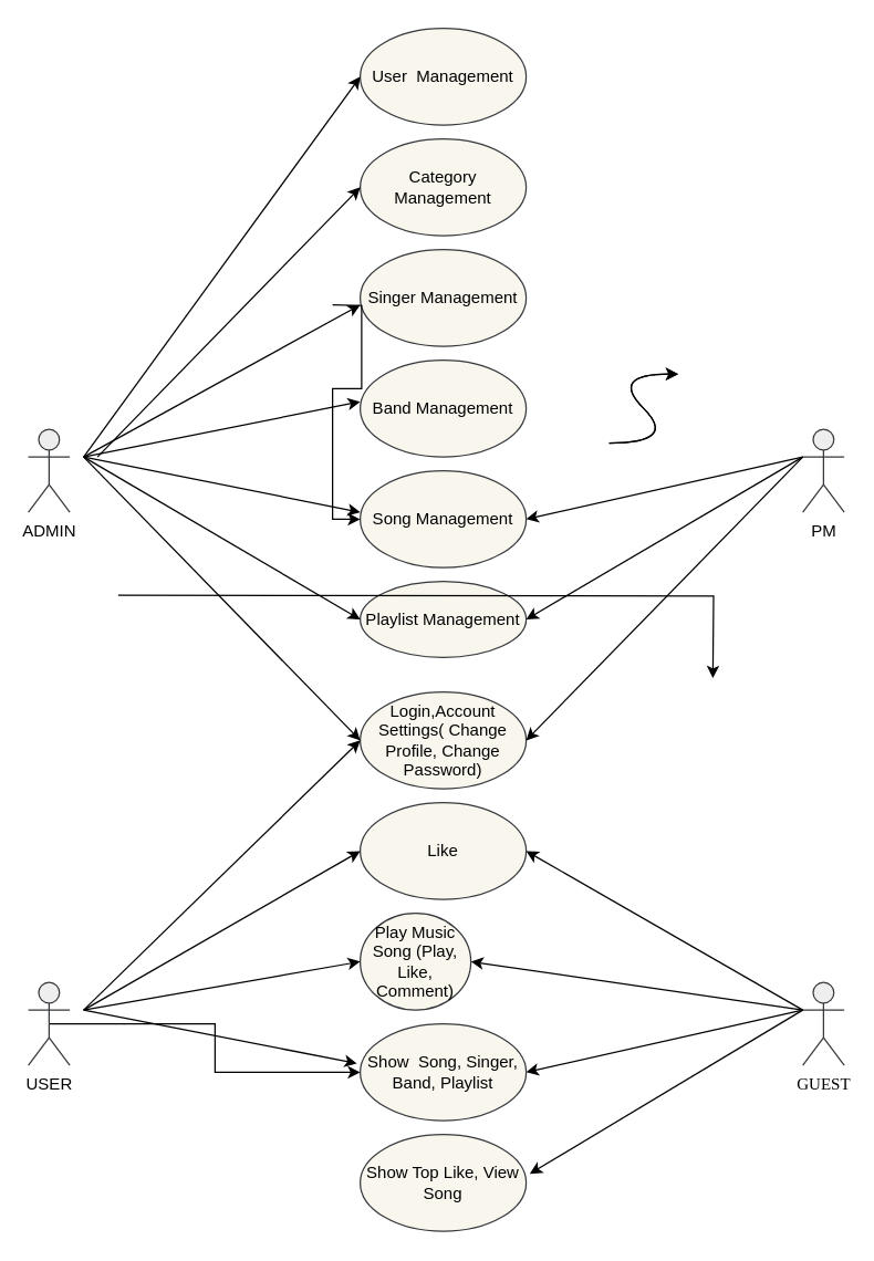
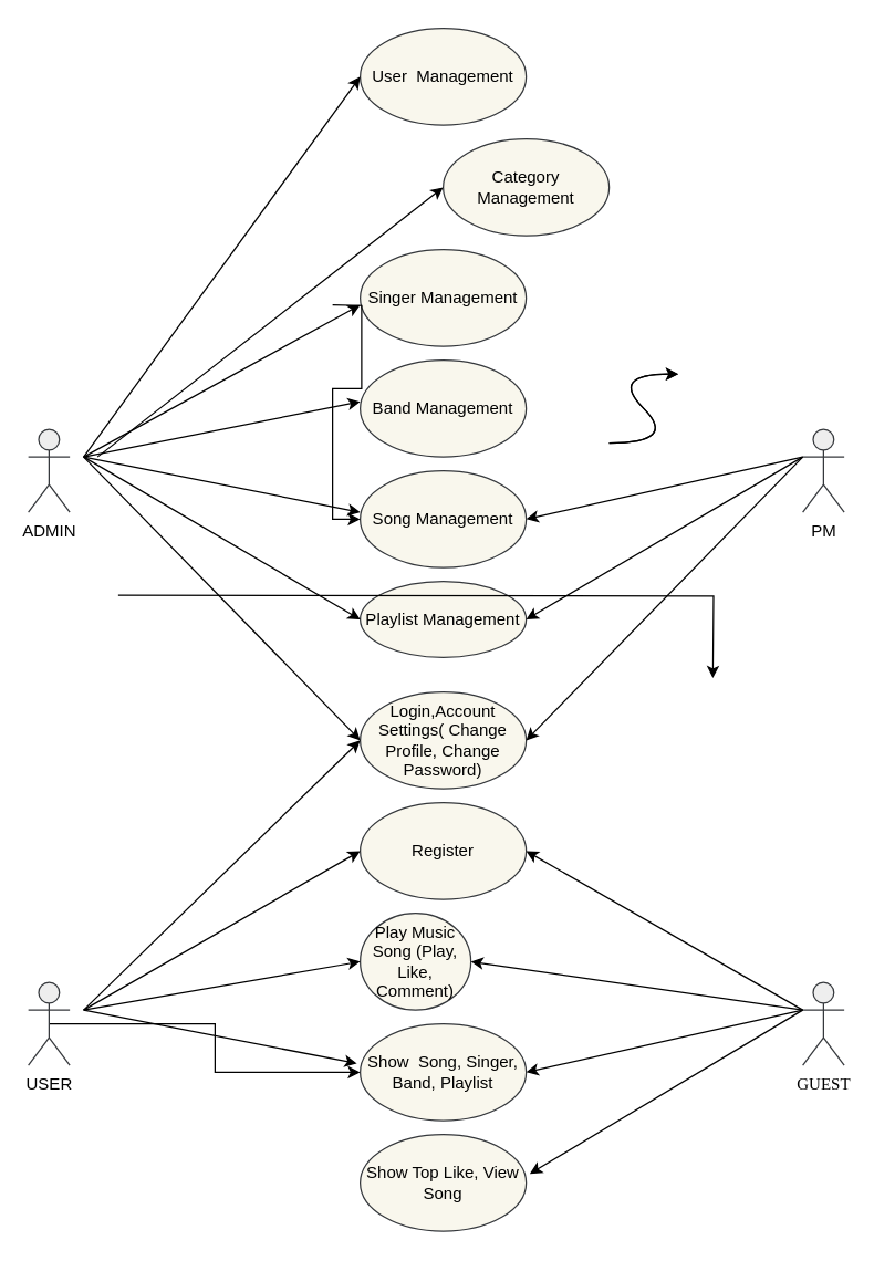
  <mxCell id="0" />
  <mxCell id="1" parent="0" />
  <mxCell id="2" value="User&amp;nbsp; Management" style="ellipse;whiteSpace=wrap;html=1;fillColor=#F9F7ED;strokeColor=#36393d;fontColor=#000000;" vertex="1" parent="1"><mxGeometry x="260" y="20" width="120" height="70" as="geometry" /></mxCell>
  <mxCell id="3" value="&lt;p&gt;Song Management&lt;/p&gt;" style="ellipse;whiteSpace=wrap;html=1;fillColor=#f9f7ed;strokeColor=#36393d;fontColor=#000000;" vertex="1" parent="1"><mxGeometry x="260" y="340" width="120" height="70" as="geometry" /></mxCell>
  <mxCell id="4" value="Singer Management" style="ellipse;whiteSpace=wrap;html=1;fillColor=#f9f7ed;strokeColor=#36393d;fontColor=#000000;" vertex="1" parent="1"><mxGeometry x="260" y="180" width="120" height="70" as="geometry" /></mxCell>
  <mxCell id="5" value="Band Management" style="ellipse;whiteSpace=wrap;html=1;fillColor=#f9f7ed;strokeColor=#36393d;fontColor=#000000;" vertex="1" parent="1"><mxGeometry x="260" y="260" width="120" height="70" as="geometry" /></mxCell>
  <mxCell id="6" style="edgeStyle=orthogonalEdgeStyle;rounded=0;orthogonalLoop=1;jettySize=auto;html=1;fontFamily=Times New Roman;fontColor=#000000;entryX=0;entryY=0.5;entryDx=0;entryDy=0;" edge="1" parent="1" target="3"><mxGeometry relative="1" as="geometry"><mxPoint x="120" y="330" as="targetPoint" /><mxPoint x="240" y="220" as="sourcePoint" /></mxGeometry></mxCell>
  <mxCell id="7" value="&lt;font color=&quot;#000000&quot;&gt;ADMIN&lt;/font&gt;" style="shape=umlActor;verticalLabelPosition=bottom;verticalAlign=top;html=1;outlineConnect=0;fillColor=#eeeeee;strokeColor=#36393d;" vertex="1" parent="1"><mxGeometry x="20" y="310" width="30" height="60" as="geometry" /></mxCell>
  <mxCell id="8" value="Playlist Management" style="ellipse;whiteSpace=wrap;html=1;fillColor=#f9f7ed;strokeColor=#36393d;fontColor=#000000;" vertex="1" parent="1"><mxGeometry x="260" y="420" width="120" height="55" as="geometry" /></mxCell>
  <mxCell id="9" value="Login,Account Settings( Change Profile, Change Password)" style="ellipse;whiteSpace=wrap;html=1;fillColor=#f9f7ed;strokeColor=#36393d;fontColor=#000000;" vertex="1" parent="1"><mxGeometry x="260" y="500" width="120" height="70" as="geometry" /></mxCell>
  <mxCell id="10" value="Play Music Song (Play, Like, Comment)" style="ellipse;whiteSpace=wrap;html=1;fillColor=#f9f7ed;strokeColor=#36393d;fontColor=#000000;" vertex="1" parent="1"><mxGeometry x="260" y="660" width="80" height="70" as="geometry" /></mxCell>
  <mxCell id="11" style="edgeStyle=orthogonalEdgeStyle;rounded=0;orthogonalLoop=1;jettySize=auto;html=1;exitX=0.5;exitY=0.5;exitDx=0;exitDy=0;exitPerimeter=0;fontFamily=Times New Roman;fontColor=#000000;" edge="1" parent="1"><mxGeometry relative="1" as="geometry"><mxPoint x="85" y="430" as="sourcePoint" /><mxPoint x="515" y="490" as="targetPoint" /></mxGeometry></mxCell>
  <mxCell id="12" style="edgeStyle=orthogonalEdgeStyle;rounded=0;orthogonalLoop=1;jettySize=auto;html=1;exitX=0.5;exitY=0.5;exitDx=0;exitDy=0;exitPerimeter=0;fontFamily=Times New Roman;fontColor=#000000;" edge="1" parent="1" source="13" target="30"><mxGeometry relative="1" as="geometry" /></mxCell>
  <mxCell id="13" value="&lt;font color=&quot;#000000&quot;&gt;USER&lt;/font&gt;" style="shape=umlActor;verticalLabelPosition=bottom;verticalAlign=top;html=1;outlineConnect=0;fillColor=#eeeeee;strokeColor=#36393d;" vertex="1" parent="1"><mxGeometry x="20" y="710" width="30" height="60" as="geometry" /></mxCell>
  <mxCell id="14" value="&lt;font color=&quot;#000000&quot;&gt;PM&lt;/font&gt;" style="shape=umlActor;verticalLabelPosition=bottom;verticalAlign=top;html=1;outlineConnect=0;fillColor=#eeeeee;strokeColor=#36393d;" vertex="1" parent="1"><mxGeometry x="580" y="310" width="30" height="60" as="geometry" /></mxCell>
  <mxCell id="15" value="GUEST" style="shape=umlActor;verticalLabelPosition=bottom;verticalAlign=top;html=1;outlineConnect=0;fillColor=#eeeeee;strokeColor=#36393d;fontFamily=Times New Roman;fontColor=#000000;" vertex="1" parent="1"><mxGeometry x="580" y="710" width="30" height="60" as="geometry" /></mxCell>
  <mxCell id="16" value="" style="curved=1;endArrow=classic;html=1;rounded=0;fontFamily=Times New Roman;fontColor=#000000;" edge="1" parent="1"><mxGeometry width="50" height="50" relative="1" as="geometry"><mxPoint x="440" y="320" as="sourcePoint" /><mxPoint x="490" y="270" as="targetPoint" /><Array as="points"><mxPoint x="490" y="320" /><mxPoint x="440" y="270" /></Array></mxGeometry></mxCell>
  <mxCell id="17" value="" style="curved=1;endArrow=classic;html=1;rounded=0;fontFamily=Times New Roman;fontColor=#000000;" edge="1" parent="1"><mxGeometry width="50" height="50" relative="1" as="geometry"><mxPoint x="440" y="320" as="sourcePoint" /><mxPoint x="490" y="270" as="targetPoint" /><Array as="points"><mxPoint x="490" y="320" /><mxPoint x="440" y="270" /></Array></mxGeometry></mxCell>
  <mxCell id="18" value="" style="endArrow=classic;html=1;rounded=0;fontFamily=Times New Roman;fontColor=#000000;entryX=0;entryY=0.5;entryDx=0;entryDy=0;strokeColor=#000000;" edge="1" parent="1" target="2"><mxGeometry width="50" height="50" relative="1" as="geometry"><mxPoint x="60" y="330" as="sourcePoint" /><mxPoint x="110" y="280" as="targetPoint" /></mxGeometry></mxCell>
  <mxCell id="19" value="" style="endArrow=classic;html=1;rounded=0;fontFamily=Times New Roman;fontColor=#000000;strokeColor=#000000;" edge="1" parent="1"><mxGeometry width="50" height="50" relative="1" as="geometry"><mxPoint x="60" y="330" as="sourcePoint" /><mxPoint x="260" y="220" as="targetPoint" /></mxGeometry></mxCell>
  <mxCell id="20" value="" style="endArrow=classic;html=1;rounded=0;fontFamily=Times New Roman;fontColor=#000000;strokeColor=#000000;" edge="1" parent="1"><mxGeometry width="50" height="50" relative="1" as="geometry"><mxPoint x="60" y="330" as="sourcePoint" /><mxPoint x="260" y="290" as="targetPoint" /></mxGeometry></mxCell>
  <mxCell id="21" value="" style="endArrow=classic;html=1;rounded=0;fontFamily=Times New Roman;fontColor=#000000;strokeColor=#000000;" edge="1" parent="1"><mxGeometry width="50" height="50" relative="1" as="geometry"><mxPoint x="60" y="330" as="sourcePoint" /><mxPoint x="260" y="370" as="targetPoint" /></mxGeometry></mxCell>
  <mxCell id="22" value="" style="endArrow=classic;html=1;rounded=0;fontFamily=Times New Roman;fontColor=#000000;entryX=1;entryY=0.5;entryDx=0;entryDy=0;strokeColor=#000000;exitX=0;exitY=0.333;exitDx=0;exitDy=0;exitPerimeter=0;" edge="1" parent="1" source="14" target="3"><mxGeometry width="50" height="50" relative="1" as="geometry"><mxPoint x="100" y="370" as="sourcePoint" /><mxPoint x="300" y="175" as="targetPoint" /></mxGeometry></mxCell>
  <mxCell id="23" value="" style="endArrow=classic;html=1;rounded=0;fontFamily=Times New Roman;fontColor=#000000;entryX=0;entryY=0.5;entryDx=0;entryDy=0;strokeColor=#000000;" edge="1" parent="1" target="8"><mxGeometry width="50" height="50" relative="1" as="geometry"><mxPoint x="60" y="330" as="sourcePoint" /><mxPoint x="340" y="215" as="targetPoint" /></mxGeometry></mxCell>
  <mxCell id="24" value="" style="endArrow=classic;html=1;rounded=0;fontFamily=Times New Roman;fontColor=#000000;entryX=1;entryY=0.5;entryDx=0;entryDy=0;strokeColor=#000000;" edge="1" parent="1" target="8"><mxGeometry width="50" height="50" relative="1" as="geometry"><mxPoint x="580" y="330" as="sourcePoint" /><mxPoint x="370" y="245" as="targetPoint" /></mxGeometry></mxCell>
  <mxCell id="25" value="" style="endArrow=classic;html=1;rounded=0;fontFamily=Times New Roman;fontColor=#000000;entryX=0;entryY=0.5;entryDx=0;entryDy=0;strokeColor=#000000;" edge="1" parent="1" target="9"><mxGeometry width="50" height="50" relative="1" as="geometry"><mxPoint x="60" y="330" as="sourcePoint" /><mxPoint x="380" y="255" as="targetPoint" /></mxGeometry></mxCell>
  <mxCell id="26" value="" style="endArrow=classic;html=1;rounded=0;fontFamily=Times New Roman;fontColor=#000000;entryX=1;entryY=0.5;entryDx=0;entryDy=0;strokeColor=#000000;" edge="1" parent="1" target="9"><mxGeometry width="50" height="50" relative="1" as="geometry"><mxPoint x="580" y="330" as="sourcePoint" /><mxPoint x="390" y="265" as="targetPoint" /></mxGeometry></mxCell>
  <mxCell id="27" value="" style="endArrow=classic;html=1;rounded=0;fontFamily=Times New Roman;fontColor=#000000;entryX=0;entryY=0.5;entryDx=0;entryDy=0;strokeColor=#000000;" edge="1" parent="1" target="9"><mxGeometry width="50" height="50" relative="1" as="geometry"><mxPoint x="60" y="730" as="sourcePoint" /><mxPoint x="270" y="545" as="targetPoint" /></mxGeometry></mxCell>
  <mxCell id="28" value="" style="endArrow=classic;html=1;rounded=0;fontFamily=Times New Roman;fontColor=#000000;entryX=0;entryY=0.5;entryDx=0;entryDy=0;strokeColor=#000000;" edge="1" parent="1" target="10"><mxGeometry width="50" height="50" relative="1" as="geometry"><mxPoint x="60" y="730" as="sourcePoint" /><mxPoint x="290" y="565" as="targetPoint" /></mxGeometry></mxCell>
  <mxCell id="29" value="" style="endArrow=classic;html=1;rounded=0;fontFamily=Times New Roman;fontColor=#000000;entryX=1;entryY=0.5;entryDx=0;entryDy=0;strokeColor=#000000;" edge="1" parent="1" target="10"><mxGeometry width="50" height="50" relative="1" as="geometry"><mxPoint x="580" y="730" as="sourcePoint" /><mxPoint x="300" y="575" as="targetPoint" /></mxGeometry></mxCell>
  <mxCell id="30" value="Show&amp;nbsp; Song, Singer, Band, Playlist" style="ellipse;whiteSpace=wrap;html=1;fillColor=#f9f7ed;strokeColor=#36393d;fontColor=#000000;" vertex="1" parent="1"><mxGeometry x="260" y="740" width="120" height="70" as="geometry" /></mxCell>
  <mxCell id="31" value="Show Top Like, View Song" style="ellipse;whiteSpace=wrap;html=1;fillColor=#f9f7ed;strokeColor=#36393d;fontColor=#000000;" vertex="1" parent="1"><mxGeometry x="260" y="820" width="120" height="70" as="geometry" /></mxCell>
- <mxCell id="32" value="Like" style="ellipse;whiteSpace=wrap;html=1;fillColor=#f9f7ed;strokeColor=#36393d;fontColor=#000000;" vertex="1" parent="1"><mxGeometry x="260" y="580" width="120" height="70" as="geometry" /></mxCell>
+ <mxCell id="32" value="Register" style="ellipse;whiteSpace=wrap;html=1;fillColor=#f9f7ed;strokeColor=#36393d;fontColor=#000000;" vertex="1" parent="1"><mxGeometry x="260" y="580" width="120" height="70" as="geometry" /></mxCell>
  <mxCell id="33" value="" style="endArrow=classic;html=1;rounded=0;fontFamily=Times New Roman;fontColor=#000000;strokeColor=#000000;entryX=0;entryY=0.5;entryDx=0;entryDy=0;" edge="1" parent="1" target="32"><mxGeometry width="50" height="50" relative="1" as="geometry"><mxPoint x="60" y="730" as="sourcePoint" /><mxPoint x="270" y="705" as="targetPoint" /></mxGeometry></mxCell>
  <mxCell id="34" value="" style="endArrow=classic;html=1;rounded=0;fontFamily=Times New Roman;fontColor=#000000;strokeColor=#000000;entryX=-0.02;entryY=0.409;entryDx=0;entryDy=0;entryPerimeter=0;" edge="1" parent="1" target="30"><mxGeometry width="50" height="50" relative="1" as="geometry"><mxPoint x="60" y="730" as="sourcePoint" /><mxPoint x="280" y="715" as="targetPoint" /></mxGeometry></mxCell>
  <mxCell id="35" value="" style="endArrow=classic;html=1;rounded=0;fontFamily=Times New Roman;fontColor=#000000;strokeColor=#000000;entryX=1;entryY=0.5;entryDx=0;entryDy=0;" edge="1" parent="1" target="32"><mxGeometry width="50" height="50" relative="1" as="geometry"><mxPoint x="580" y="730" as="sourcePoint" /><mxPoint x="290" y="725" as="targetPoint" /></mxGeometry></mxCell>
  <mxCell id="36" value="" style="endArrow=classic;html=1;rounded=0;fontFamily=Times New Roman;fontColor=#000000;entryX=1;entryY=0.5;entryDx=0;entryDy=0;strokeColor=#000000;" edge="1" parent="1" target="30"><mxGeometry width="50" height="50" relative="1" as="geometry"><mxPoint x="580" y="730" as="sourcePoint" /><mxPoint x="390" y="705" as="targetPoint" /></mxGeometry></mxCell>
  <mxCell id="37" value="" style="endArrow=classic;html=1;rounded=0;fontFamily=Times New Roman;fontColor=#000000;entryX=1.022;entryY=0.406;entryDx=0;entryDy=0;strokeColor=#000000;entryPerimeter=0;" edge="1" parent="1" target="31"><mxGeometry width="50" height="50" relative="1" as="geometry"><mxPoint x="580" y="730" as="sourcePoint" /><mxPoint x="400" y="715" as="targetPoint" /></mxGeometry></mxCell>
- <mxCell id="38" value="&lt;p&gt;Category Management&lt;/p&gt;" style="ellipse;whiteSpace=wrap;html=1;fillColor=#f9f7ed;strokeColor=#36393d;fontColor=#000000;" vertex="1" parent="1"><mxGeometry x="260" y="100" width="120" height="70" as="geometry" /></mxCell>
+ <mxCell id="38" value="&lt;p&gt;Category Management&lt;/p&gt;" style="ellipse;whiteSpace=wrap;html=1;fillColor=#f9f7ed;strokeColor=#36393d;fontColor=#000000;" vertex="1" parent="1"><mxGeometry x="320" y="100" width="120" height="70" as="geometry" /></mxCell>
  <mxCell id="39" value="" style="endArrow=classic;html=1;rounded=0;fontFamily=Times New Roman;fontColor=#000000;strokeColor=#000000;entryX=0;entryY=0.5;entryDx=0;entryDy=0;" edge="1" parent="1" target="38"><mxGeometry width="50" height="50" relative="1" as="geometry"><mxPoint x="70" y="330" as="sourcePoint" /><mxPoint x="270" y="230" as="targetPoint" /></mxGeometry></mxCell>
